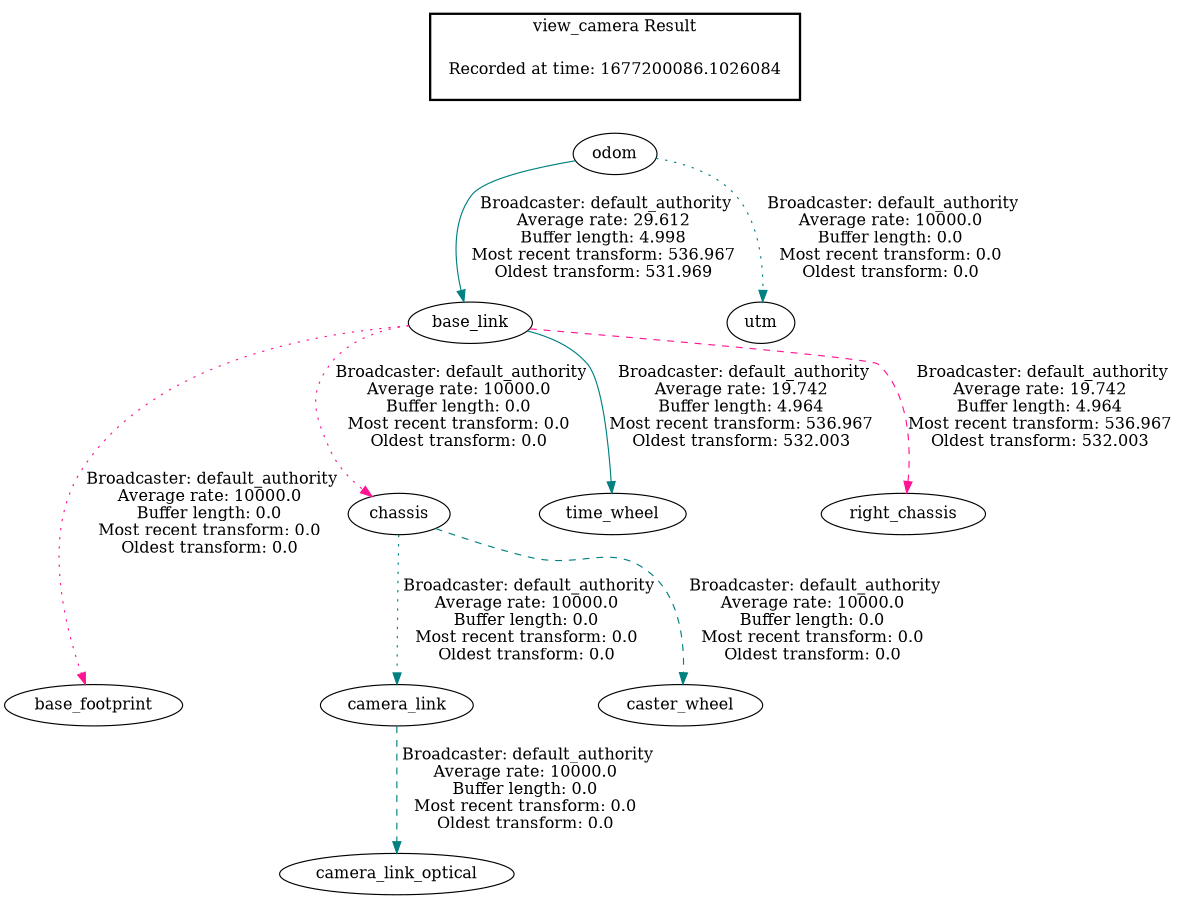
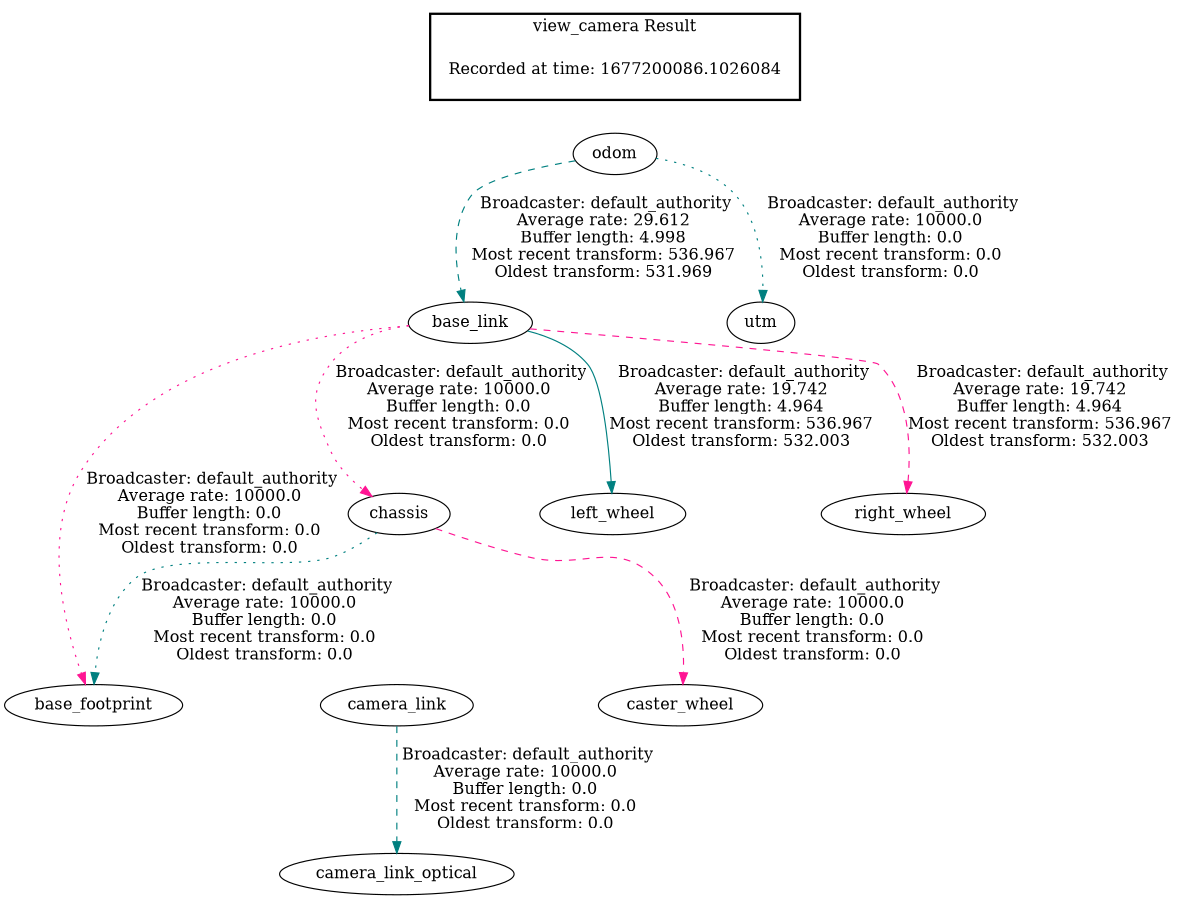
  digraph {
    edge [style=dotted color=teal]
    "Recorded at time: 1677200086.1026084" [shape=plaintext]
    odom
    base_link
    utm
    base_footprint
    chassis
-   left_wheel [label=time_wheel]
-   right_wheel [label=right_chassis]
+   left_wheel
+   right_wheel
    camera_link
    caster_wheel
    camera_link_optical
    subgraph cluster_1 {
      color=black
      label="view_camera Result"
      style=bold
      "Recorded at time: 1677200086.1026084"
    }
    "Recorded at time: 1677200086.1026084" -> odom [style=invis color=""]
-   odom -> base_link [label=" Broadcaster: default_authority\nAverage rate: 29.612\nBuffer length: 4.998\nMost recent transform: 536.967\nOldest transform: 531.969\n" style=solid]
+   odom -> base_link [label=" Broadcaster: default_authority\nAverage rate: 29.612\nBuffer length: 4.998\nMost recent transform: 536.967\nOldest transform: 531.969\n" style=dashed]
    odom -> utm [label=" Broadcaster: default_authority\nAverage rate: 10000.0\nBuffer length: 0.0\nMost recent transform: 0.0\nOldest transform: 0.0\n"]
    base_link -> base_footprint [color=deeppink label=" Broadcaster: default_authority\nAverage rate: 10000.0\nBuffer length: 0.0\nMost recent transform: 0.0\nOldest transform: 0.0\n"]
    base_link -> chassis [color=deeppink label=" Broadcaster: default_authority\nAverage rate: 10000.0\nBuffer length: 0.0\nMost recent transform: 0.0\nOldest transform: 0.0\n"]
    base_link -> left_wheel [label=" Broadcaster: default_authority\nAverage rate: 19.742\nBuffer length: 4.964\nMost recent transform: 536.967\nOldest transform: 532.003\n" style=solid]
    base_link -> right_wheel [color=deeppink label=" Broadcaster: default_authority\nAverage rate: 19.742\nBuffer length: 4.964\nMost recent transform: 536.967\nOldest transform: 532.003\n" style=dashed]
-   chassis -> camera_link [label=" Broadcaster: default_authority\nAverage rate: 10000.0\nBuffer length: 0.0\nMost recent transform: 0.0\nOldest transform: 0.0\n"]
-   chassis -> caster_wheel [label=" Broadcaster: default_authority\nAverage rate: 10000.0\nBuffer length: 0.0\nMost recent transform: 0.0\nOldest transform: 0.0\n" style=dashed]
+   chassis -> base_footprint [label=" Broadcaster: default_authority\nAverage rate: 10000.0\nBuffer length: 0.0\nMost recent transform: 0.0\nOldest transform: 0.0\n"]
+   chassis -> caster_wheel [color=deeppink label=" Broadcaster: default_authority\nAverage rate: 10000.0\nBuffer length: 0.0\nMost recent transform: 0.0\nOldest transform: 0.0\n" style=dashed]
    camera_link -> camera_link_optical [label=" Broadcaster: default_authority\nAverage rate: 10000.0\nBuffer length: 0.0\nMost recent transform: 0.0\nOldest transform: 0.0\n" style=dashed]
  }
